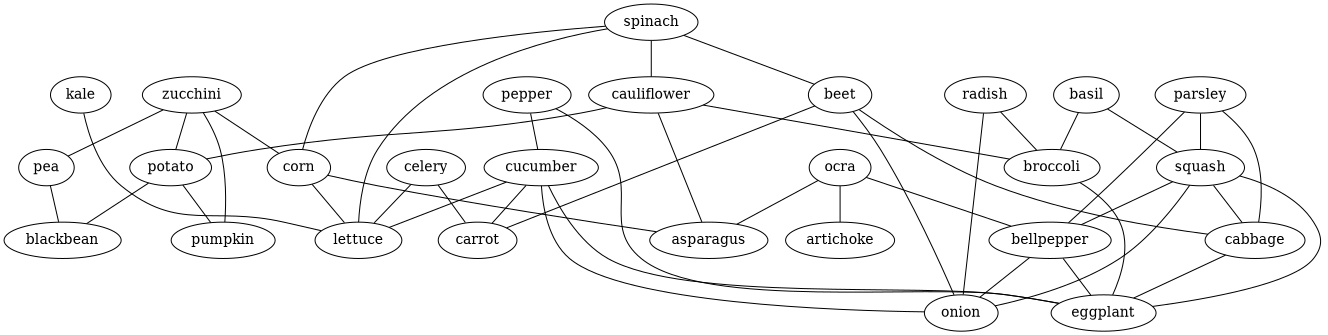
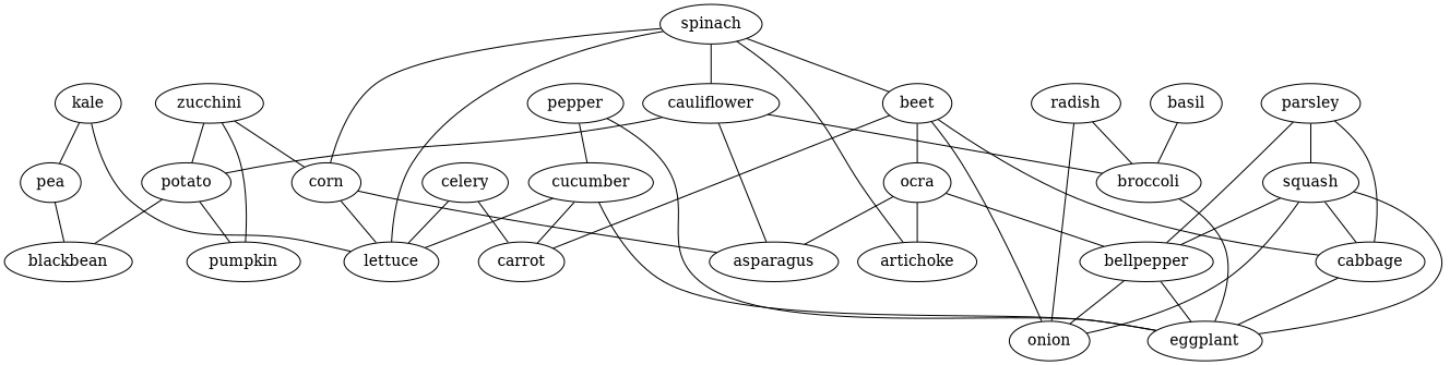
  strict graph {
    edge [weight=1]
    kale
    pea
    lettuce
    blackbean
    radish
    broccoli
    onion
    eggplant
    spinach
    beet
    cauliflower
    corn
    artichoke
    cabbage
    carrot
    ocra
    potato
    asparagus
    parsley
    squash
    bellpepper
    celery
    basil
    zucchini
    pumpkin
    pepper
    cucumber
-   zucchini -- pea
+   kale -- pea
    kale -- lettuce
    pea -- blackbean
    radish -- broccoli
    radish -- onion
    broccoli -- eggplant
    spinach -- lettuce
    spinach -- beet
    spinach -- cauliflower
    spinach -- corn
+   spinach -- artichoke
    beet -- onion
    beet -- cabbage
    beet -- carrot
+   beet -- ocra
    cauliflower -- broccoli
    cauliflower -- potato
    cauliflower -- asparagus
    corn -- lettuce
    corn -- asparagus
    cabbage -- eggplant
    ocra -- artichoke
    ocra -- asparagus
    ocra -- bellpepper
    potato -- blackbean
    potato -- pumpkin
    parsley -- cabbage
    parsley -- squash
    parsley -- bellpepper
    squash -- onion
    squash -- eggplant
    squash -- cabbage
    squash -- bellpepper
    bellpepper -- onion
    bellpepper -- eggplant
    celery -- lettuce
    celery -- carrot
    basil -- broccoli
-   basil -- squash
    zucchini -- corn
    zucchini -- potato
    zucchini -- pumpkin
    pepper -- eggplant
    pepper -- cucumber
    cucumber -- lettuce
-   cucumber -- onion
    cucumber -- eggplant
    cucumber -- carrot
  }
